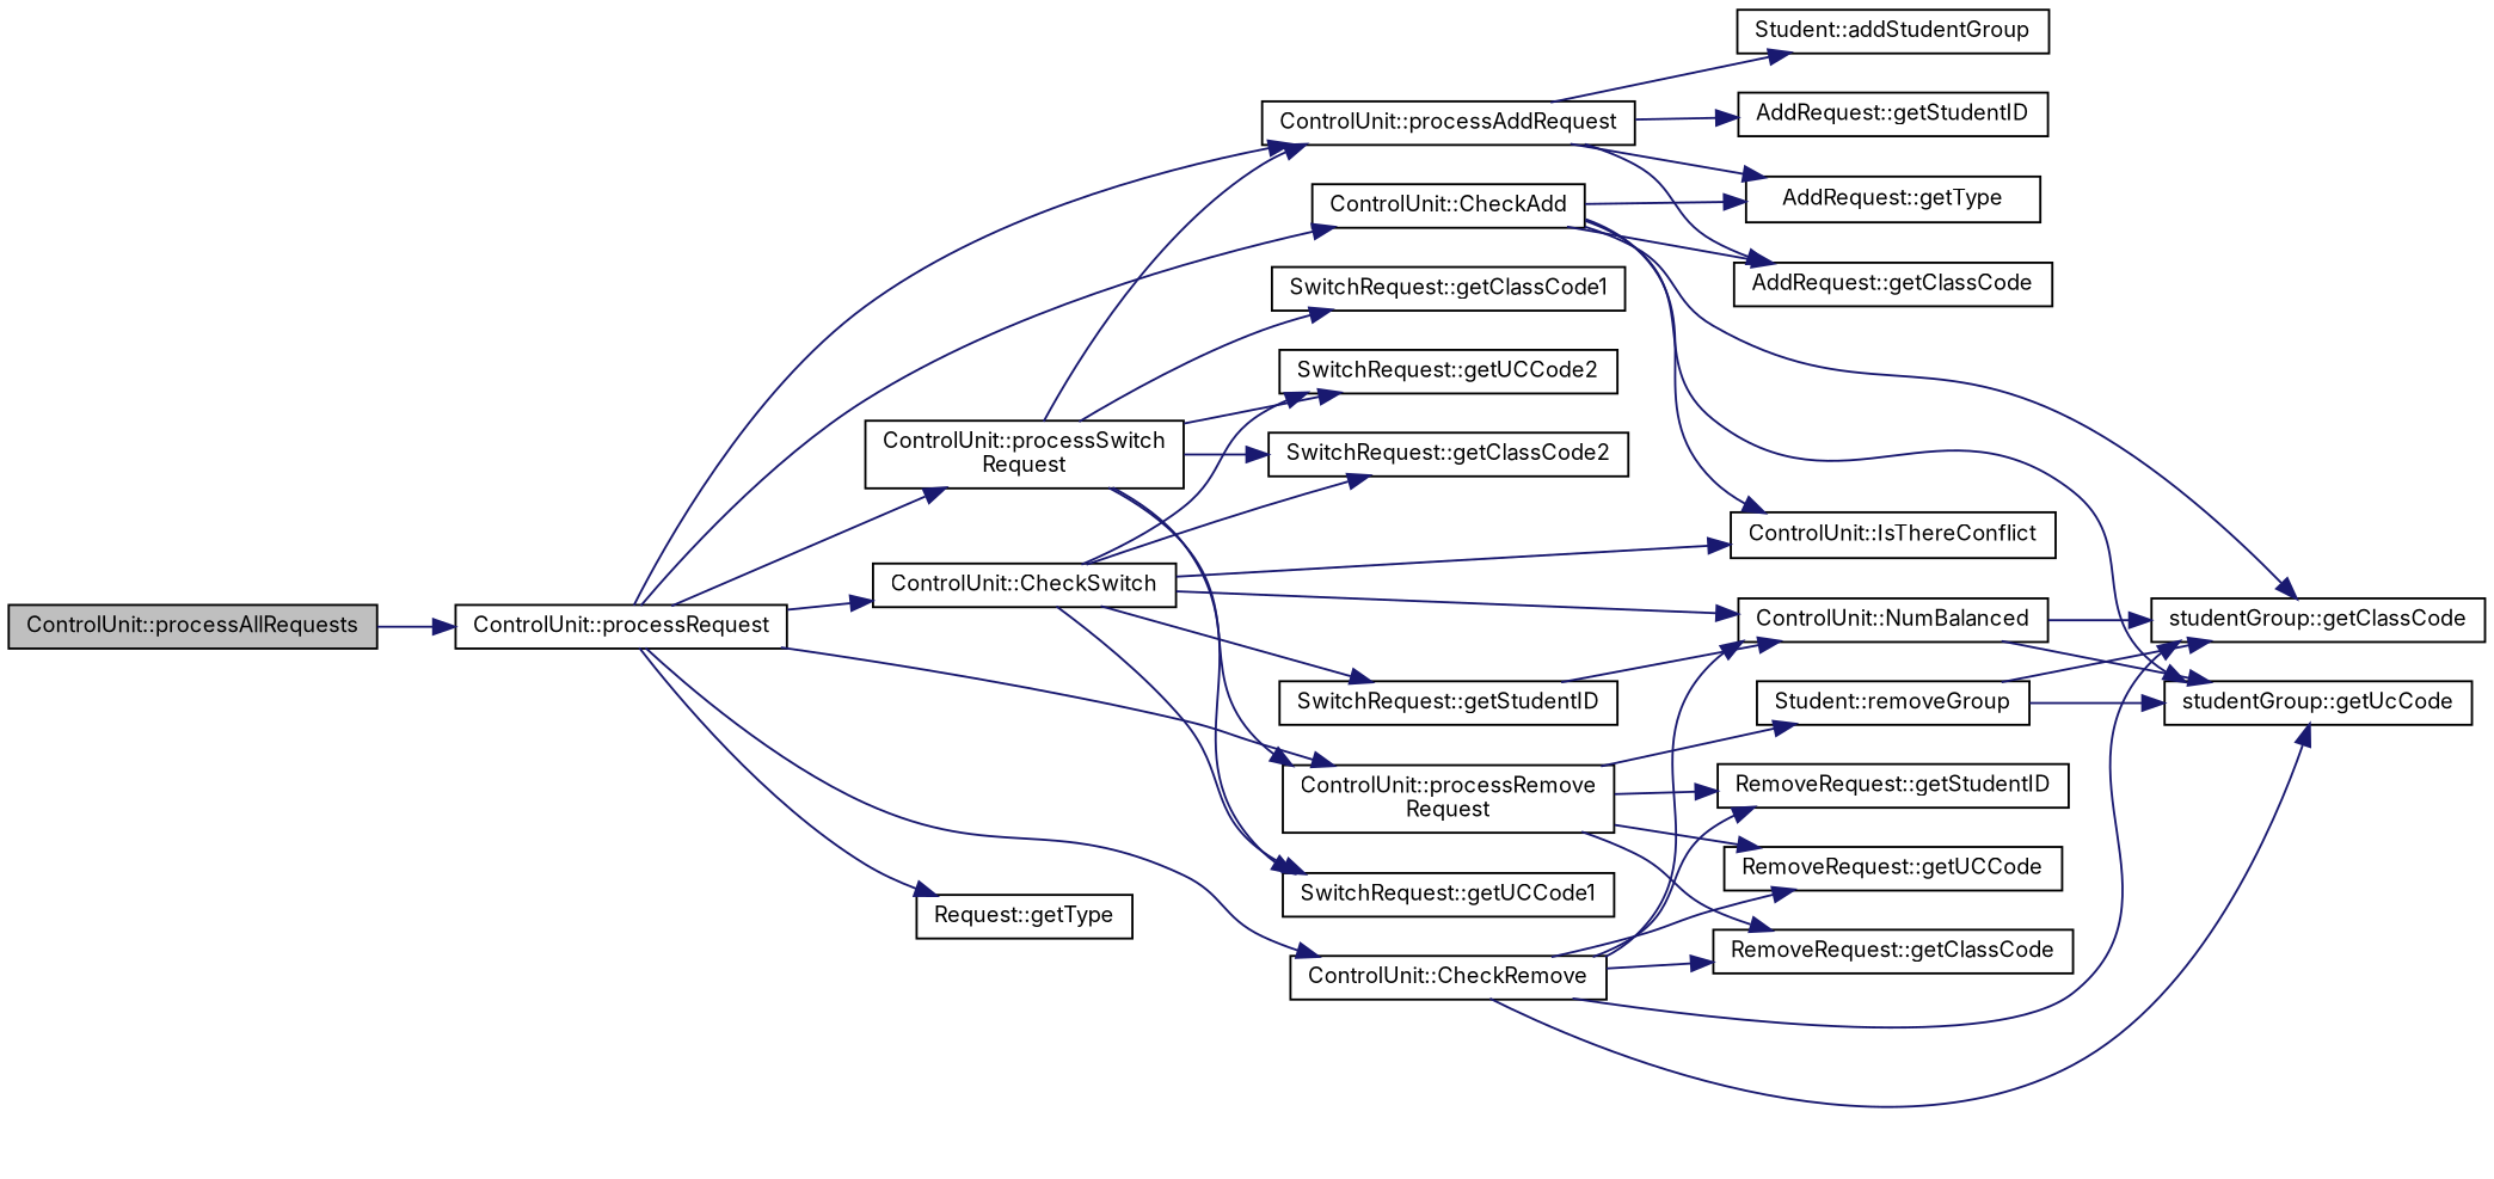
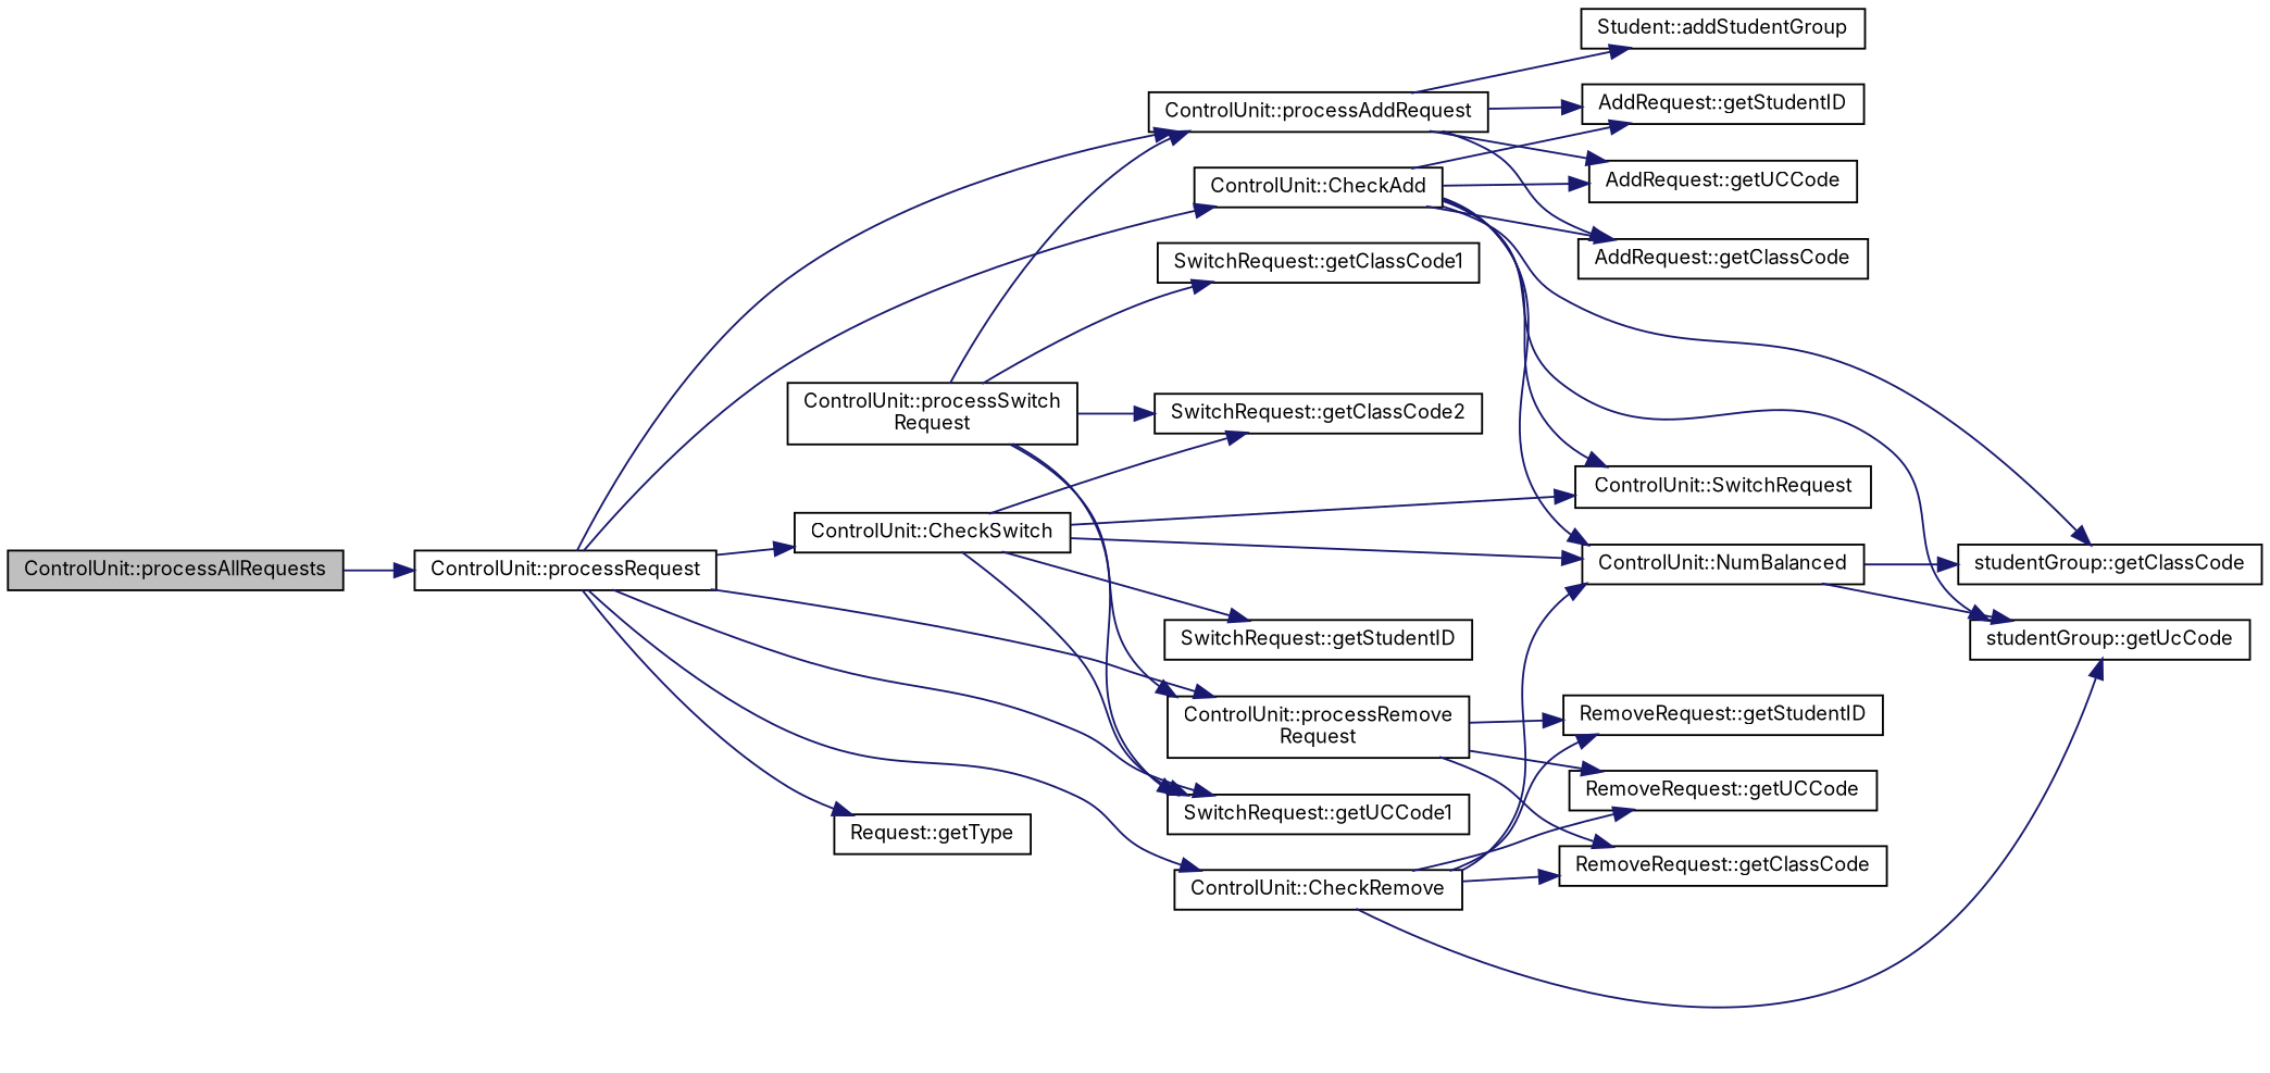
  digraph {
    fontname=Inter
    rankdir=LR
    node [color=black fillcolor=white fontname=Inter fontsize=10 shape=record style=filled]
    edge [color=midnightblue fontname=Inter fontsize=10 labelfontname=Helvetica labelfontsize=10 style=solid]
    n1 [fillcolor=grey75 fontcolor=black height=0.2 label="ControlUnit::processAllRequests" width=0.4]
    n2 [height=0.2 label="ControlUnit::processRequest" width=0.4]
    n3 [height=0.2 label="ControlUnit::CheckAdd" width=0.4]
    n4 [height=0.2 label="ControlUnit::CheckRemove" width=0.4]
    n5 [height=0.2 label="ControlUnit::CheckSwitch" width=0.4]
    n6 [height=0.2 label="Request::getType" width=0.4]
    n7 [height=0.2 label="ControlUnit::processAddRequest" width=0.4]
    n8 [height=0.2 label="ControlUnit::processRemove\lRequest" width=0.4]
    n9 [height=0.2 label="ControlUnit::processSwitch\lRequest" width=0.4]
    n10 [height=0.2 label="AddRequest::getClassCode" width=0.4]
    n11 [height=0.2 label="studentGroup::getClassCode" width=0.4]
    n12 [height=0.2 label="AddRequest::getStudentID" width=0.4]
-   n13 [height=0.2 label="AddRequest::getType" width=0.4]
+   n13 [height=0.2 label="AddRequest::getUCCode" width=0.4]
    n14 [height=0.2 label="studentGroup::getUcCode" width=0.4]
-   n15 [height=0.2 label="ControlUnit::IsThereConflict" width=0.4]
+   n15 [height=0.2 label="ControlUnit::SwitchRequest" width=0.4]
    n16 [height=0.2 label="ControlUnit::NumBalanced" width=0.4]
    n17 [height=0.2 label="RemoveRequest::getClassCode" width=0.4]
    n18 [height=0.2 label="RemoveRequest::getStudentID" width=0.4]
    n19 [height=0.2 label="RemoveRequest::getUCCode" width=0.4]
    n20 [height=0.2 label="SwitchRequest::getClassCode2" width=0.4]
    n21 [height=0.2 label="SwitchRequest::getStudentID" width=0.4]
    n22 [height=0.2 label="SwitchRequest::getUCCode1" width=0.4]
-   n23 [height=0.2 label="SwitchRequest::getUCCode2" width=0.4]
    n24 [height=0.2 label="Student::addStudentGroup" width=0.4]
-   n25 [height=0.2 label="Student::removeGroup" width=0.4]
    n26 [height=0.2 label="SwitchRequest::getClassCode1" width=0.4]
    n1 -> n2
    n2 -> n3
    n2 -> n4
    n2 -> n5
    n2 -> n6
    n2 -> n7
    n2 -> n8
-   n2 -> n9
+   n2 -> n22
    n3 -> n10
    n3 -> n11
+   n3 -> n12
    n3 -> n13
    n3 -> n14
    n3 -> n15
-   n21 -> n16
-   n4 -> n11
+   n3 -> n16
    n4 -> n14
    n4 -> n16
    n4 -> n17
    n4 -> n18
    n4 -> n19
    n5 -> n15
    n5 -> n16
    n5 -> n20
    n5 -> n21
    n5 -> n22
-   n5 -> n23
    n7 -> n10
    n7 -> n12
    n7 -> n13
    n7 -> n24
    n8 -> n17
    n8 -> n18
    n8 -> n19
-   n8 -> n25
    n9 -> n7
    n9 -> n8
    n9 -> n20
    n9 -> n22
-   n9 -> n23
    n9 -> n26
    n16 -> n11
    n16 -> n14
-   n25 -> n11
-   n25 -> n14
  }
